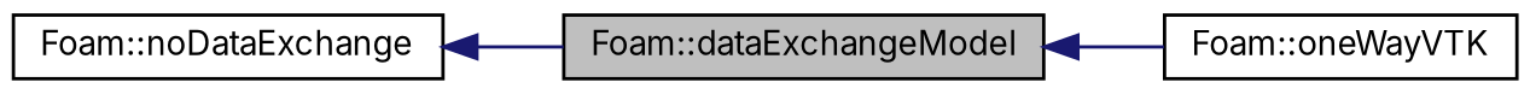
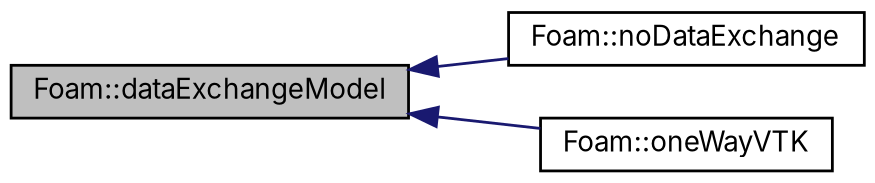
  digraph {
    fontname=Inter
    rankdir=LR
    node [color=black fillcolor=white fontname=Inter fontsize=10 shape=record style=filled]
    edge [color=midnightblue dir=back fontname=Inter fontsize=10 labelfontname=FreeSans labelfontsize=10 style=solid]
    n1 [fillcolor=grey75 fontcolor=black height=0.2 label="Foam::dataExchangeModel" width=0.4]
    n2 [height=0.2 label="Foam::noDataExchange" width=0.4]
    n3 [height=0.2 label="Foam::oneWayVTK" width=0.4]
-   n2 -> n1
+   n1 -> n2
    n1 -> n3
  }
